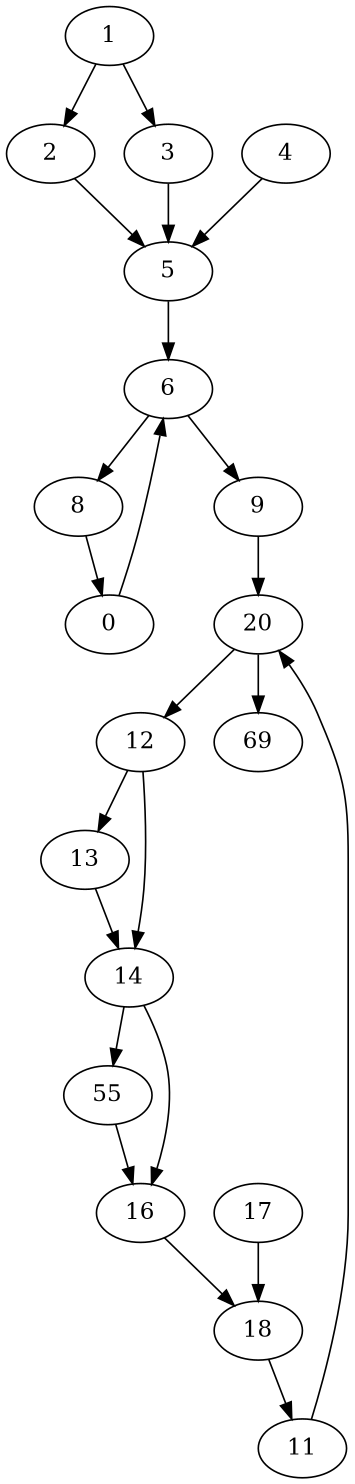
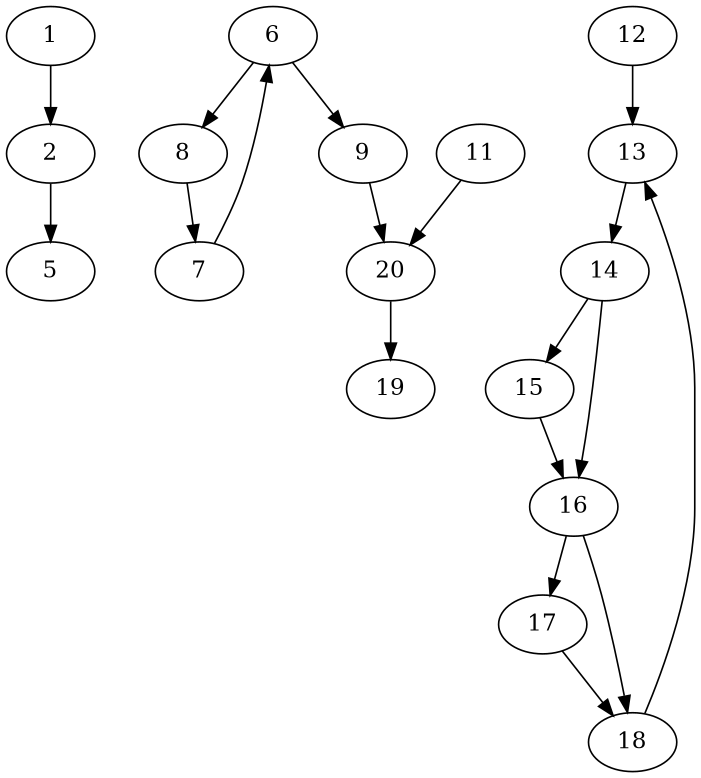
  digraph {
    1
    2
-   3
    5
-   4
    6
    8
    9
-   7 [label=0]
+   7
    n10 [label=20]
    12
-   19 [label=69]
+   19
    13
    14
-   15 [label=55]
+   15
    16
    11
    17
    18
    1 -> 2
-   1 -> 3
    2 -> 5
-   3 -> 5
-   5 -> 6
-   4 -> 5
    6 -> 8
    6 -> 9
    8 -> 7
    9 -> n10
    7 -> 6
-   n10 -> 12
    n10 -> 19
    12 -> 13
-   12 -> 14
    13 -> 14
    14 -> 15
    14 -> 16
    15 -> 16
+   16 -> 17
    16 -> 18
    11 -> n10
    17 -> 18
-   18 -> 11
+   18 -> 13
  }
